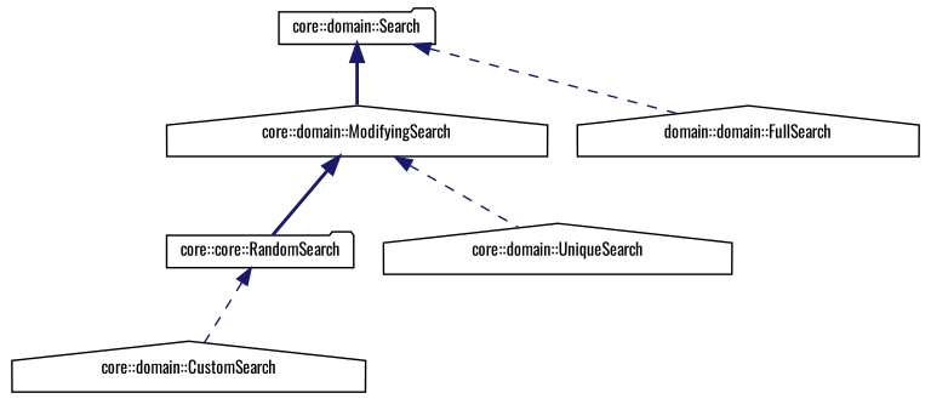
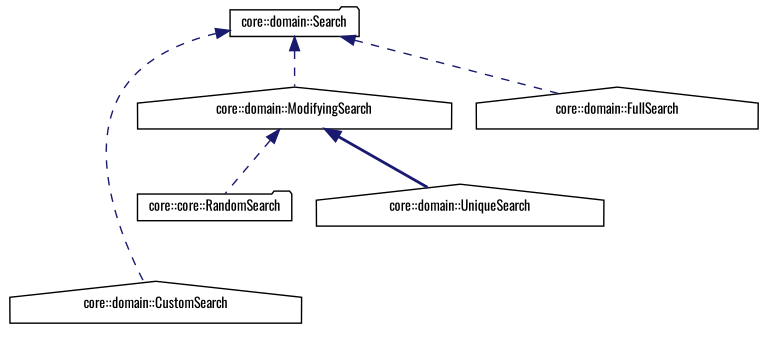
  digraph {
    fontname=Oswald
    rankdir=TB
    node [color=black fillcolor=white fontname=Oswald fontsize=10 shape=house style=filled]
    edge [color=midnightblue dir=back fontname=Oswald fontsize=10 labelfontname=Helvetica labelfontsize=10 style=dashed]
    n1 [height=0.2 label="core::domain::Search" shape=folder width=0.4]
    n2 [height=0.2 label="core::domain::CustomSearch" width=0.4]
    n3 [height=0.2 label="core::domain::ModifyingSearch" width=0.4]
-   n4 [height=0.2 label="domain::domain::FullSearch" width=0.4]
+   n4 [height=0.2 label="core::domain::FullSearch" width=0.4]
    n5 [height=0.2 label="core::core::RandomSearch" shape=folder width=0.4]
    n6 [height=0.2 label="core::domain::UniqueSearch" width=0.4]
-   n5 -> n2
-   n1 -> n3 [style=bold]
+   n1 -> n2
+   n1 -> n3
    n1 -> n4
-   n3 -> n5 [style=bold]
-   n3 -> n6
+   n3 -> n5
+   n3 -> n6 [style=bold]
  }
